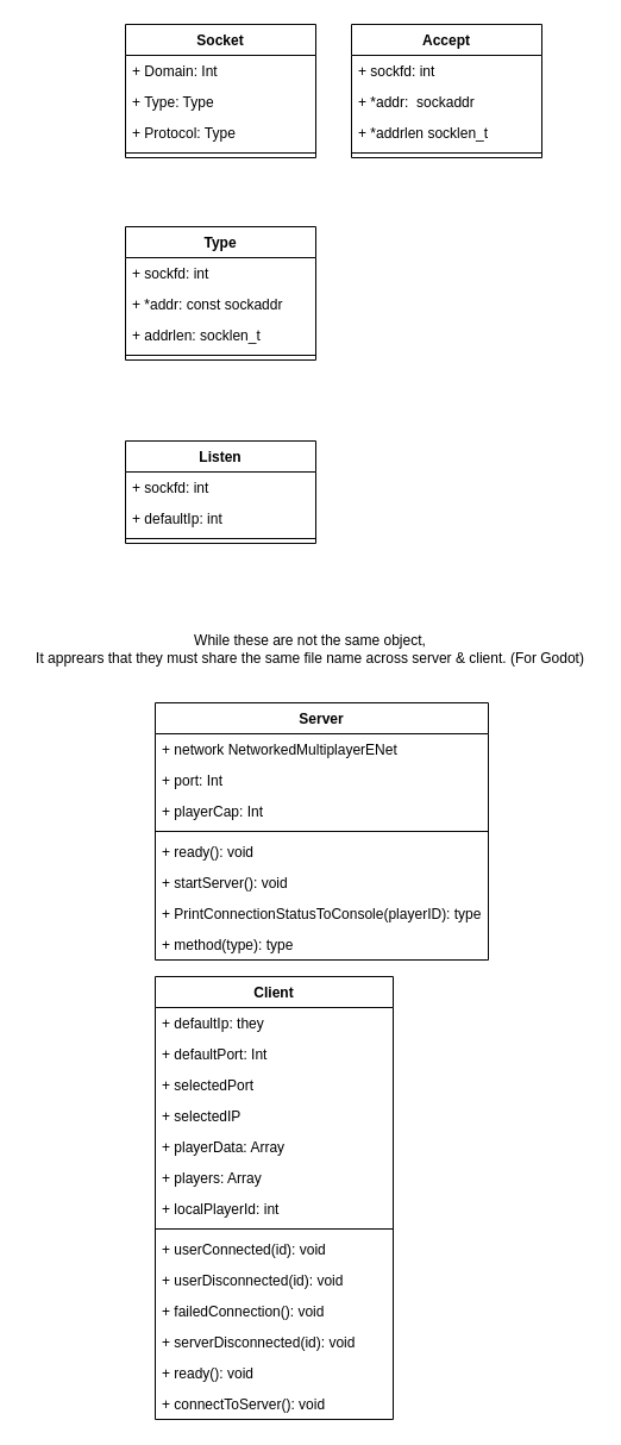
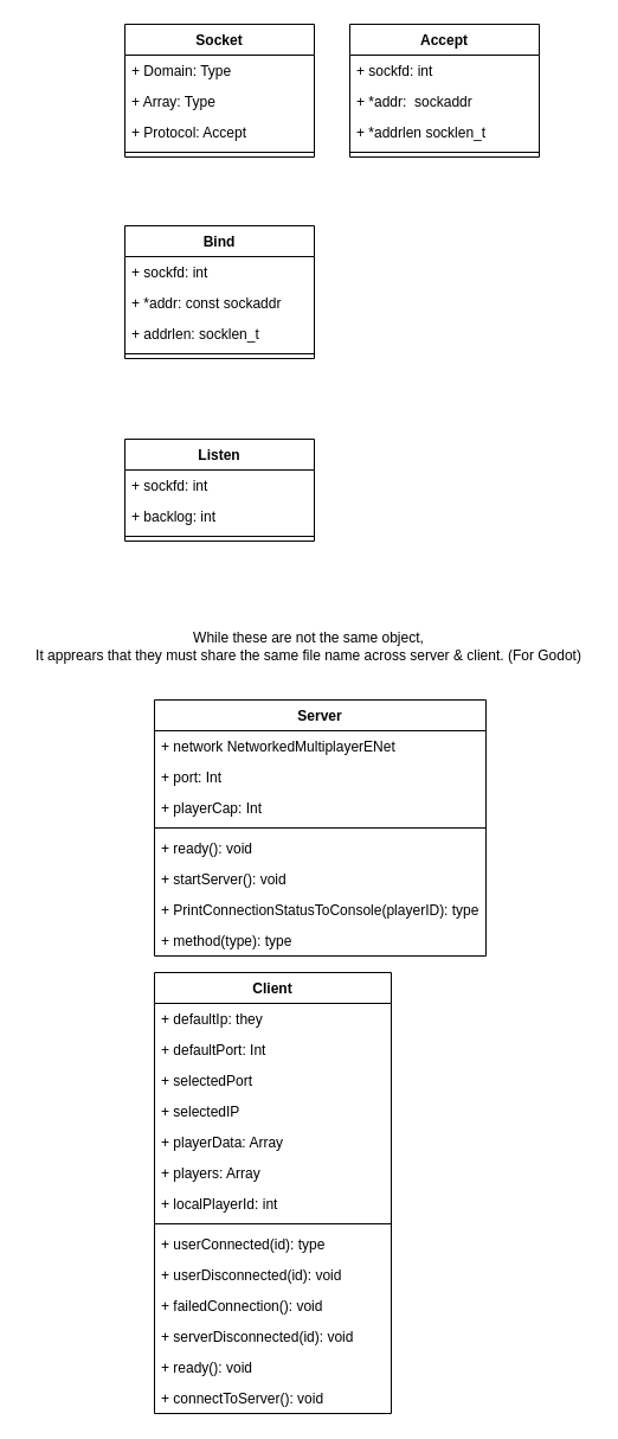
  <mxCell id="0" />
  <mxCell id="1" parent="0" />
  <mxCell id="2" value="Socket" style="swimlane;fontStyle=1;align=center;verticalAlign=top;childLayout=stackLayout;horizontal=1;startSize=26;horizontalStack=0;resizeParent=1;resizeParentMax=0;resizeLast=0;collapsible=1;marginBottom=0;" parent="1" vertex="1"><mxGeometry x="105" y="20" width="160" height="112" as="geometry" /></mxCell>
- <mxCell id="3" value="+ Domain: Int" style="text;strokeColor=none;fillColor=none;align=left;verticalAlign=top;spacingLeft=4;spacingRight=4;overflow=hidden;rotatable=0;points=[[0,0.5],[1,0.5]];portConstraint=eastwest;" parent="2" vertex="1"><mxGeometry y="26" width="160" height="26" as="geometry" /></mxCell>
- <mxCell id="4" value="+ Type: Type" style="text;strokeColor=none;fillColor=none;align=left;verticalAlign=top;spacingLeft=4;spacingRight=4;overflow=hidden;rotatable=0;points=[[0,0.5],[1,0.5]];portConstraint=eastwest;" parent="2" vertex="1"><mxGeometry y="52" width="160" height="26" as="geometry" /></mxCell>
- <mxCell id="5" value="+ Protocol: Type" style="text;strokeColor=none;fillColor=none;align=left;verticalAlign=top;spacingLeft=4;spacingRight=4;overflow=hidden;rotatable=0;points=[[0,0.5],[1,0.5]];portConstraint=eastwest;" parent="2" vertex="1"><mxGeometry y="78" width="160" height="26" as="geometry" /></mxCell>
+ <mxCell id="3" value="+ Domain: Type" style="text;strokeColor=none;fillColor=none;align=left;verticalAlign=top;spacingLeft=4;spacingRight=4;overflow=hidden;rotatable=0;points=[[0,0.5],[1,0.5]];portConstraint=eastwest;" parent="2" vertex="1"><mxGeometry y="26" width="160" height="26" as="geometry" /></mxCell>
+ <mxCell id="4" value="+ Array: Type" style="text;strokeColor=none;fillColor=none;align=left;verticalAlign=top;spacingLeft=4;spacingRight=4;overflow=hidden;rotatable=0;points=[[0,0.5],[1,0.5]];portConstraint=eastwest;" parent="2" vertex="1"><mxGeometry y="52" width="160" height="26" as="geometry" /></mxCell>
+ <mxCell id="5" value="+ Protocol: Accept" style="text;strokeColor=none;fillColor=none;align=left;verticalAlign=top;spacingLeft=4;spacingRight=4;overflow=hidden;rotatable=0;points=[[0,0.5],[1,0.5]];portConstraint=eastwest;" parent="2" vertex="1"><mxGeometry y="78" width="160" height="26" as="geometry" /></mxCell>
  <mxCell id="6" value="" style="line;strokeWidth=1;fillColor=none;align=left;verticalAlign=middle;spacingTop=-1;spacingLeft=3;spacingRight=3;rotatable=0;labelPosition=right;points=[];portConstraint=eastwest;" parent="2" vertex="1"><mxGeometry y="104" width="160" height="8" as="geometry" /></mxCell>
- <mxCell id="7" value="Type" style="swimlane;fontStyle=1;align=center;verticalAlign=top;childLayout=stackLayout;horizontal=1;startSize=26;horizontalStack=0;resizeParent=1;resizeParentMax=0;resizeLast=0;collapsible=1;marginBottom=0;" parent="1" vertex="1"><mxGeometry x="105" y="190" width="160" height="112" as="geometry" /></mxCell>
+ <mxCell id="7" value="Bind" style="swimlane;fontStyle=1;align=center;verticalAlign=top;childLayout=stackLayout;horizontal=1;startSize=26;horizontalStack=0;resizeParent=1;resizeParentMax=0;resizeLast=0;collapsible=1;marginBottom=0;" parent="1" vertex="1"><mxGeometry x="105" y="190" width="160" height="112" as="geometry" /></mxCell>
  <mxCell id="8" value="+ sockfd: int" style="text;strokeColor=none;fillColor=none;align=left;verticalAlign=top;spacingLeft=4;spacingRight=4;overflow=hidden;rotatable=0;points=[[0,0.5],[1,0.5]];portConstraint=eastwest;" parent="7" vertex="1"><mxGeometry y="26" width="160" height="26" as="geometry" /></mxCell>
  <mxCell id="9" value="+ *addr: const sockaddr&#10;" style="text;strokeColor=none;fillColor=none;align=left;verticalAlign=top;spacingLeft=4;spacingRight=4;overflow=hidden;rotatable=0;points=[[0,0.5],[1,0.5]];portConstraint=eastwest;" parent="7" vertex="1"><mxGeometry y="52" width="160" height="26" as="geometry" /></mxCell>
  <mxCell id="10" value="+ addrlen: socklen_t" style="text;strokeColor=none;fillColor=none;align=left;verticalAlign=top;spacingLeft=4;spacingRight=4;overflow=hidden;rotatable=0;points=[[0,0.5],[1,0.5]];portConstraint=eastwest;" parent="7" vertex="1"><mxGeometry y="78" width="160" height="26" as="geometry" /></mxCell>
  <mxCell id="11" value="" style="line;strokeWidth=1;fillColor=none;align=left;verticalAlign=middle;spacingTop=-1;spacingLeft=3;spacingRight=3;rotatable=0;labelPosition=right;points=[];portConstraint=eastwest;" parent="7" vertex="1"><mxGeometry y="104" width="160" height="8" as="geometry" /></mxCell>
  <mxCell id="12" value="Listen" style="swimlane;fontStyle=1;align=center;verticalAlign=top;childLayout=stackLayout;horizontal=1;startSize=26;horizontalStack=0;resizeParent=1;resizeParentMax=0;resizeLast=0;collapsible=1;marginBottom=0;" parent="1" vertex="1"><mxGeometry x="105" y="370" width="160" height="86" as="geometry" /></mxCell>
  <mxCell id="13" value="+ sockfd: int" style="text;strokeColor=none;fillColor=none;align=left;verticalAlign=top;spacingLeft=4;spacingRight=4;overflow=hidden;rotatable=0;points=[[0,0.5],[1,0.5]];portConstraint=eastwest;" parent="12" vertex="1"><mxGeometry y="26" width="160" height="26" as="geometry" /></mxCell>
- <mxCell id="14" value="+ defaultIp: int" style="text;strokeColor=none;fillColor=none;align=left;verticalAlign=top;spacingLeft=4;spacingRight=4;overflow=hidden;rotatable=0;points=[[0,0.5],[1,0.5]];portConstraint=eastwest;" parent="12" vertex="1"><mxGeometry y="52" width="160" height="26" as="geometry" /></mxCell>
+ <mxCell id="14" value="+ backlog: int" style="text;strokeColor=none;fillColor=none;align=left;verticalAlign=top;spacingLeft=4;spacingRight=4;overflow=hidden;rotatable=0;points=[[0,0.5],[1,0.5]];portConstraint=eastwest;" parent="12" vertex="1"><mxGeometry y="52" width="160" height="26" as="geometry" /></mxCell>
  <mxCell id="15" value="" style="line;strokeWidth=1;fillColor=none;align=left;verticalAlign=middle;spacingTop=-1;spacingLeft=3;spacingRight=3;rotatable=0;labelPosition=right;points=[];portConstraint=eastwest;" parent="12" vertex="1"><mxGeometry y="78" width="160" height="8" as="geometry" /></mxCell>
  <mxCell id="16" value="Accept" style="swimlane;fontStyle=1;align=center;verticalAlign=top;childLayout=stackLayout;horizontal=1;startSize=26;horizontalStack=0;resizeParent=1;resizeParentMax=0;resizeLast=0;collapsible=1;marginBottom=0;" parent="1" vertex="1"><mxGeometry x="295" y="20" width="160" height="112" as="geometry" /></mxCell>
  <mxCell id="17" value="+ sockfd: int" style="text;strokeColor=none;fillColor=none;align=left;verticalAlign=top;spacingLeft=4;spacingRight=4;overflow=hidden;rotatable=0;points=[[0,0.5],[1,0.5]];portConstraint=eastwest;" parent="16" vertex="1"><mxGeometry y="26" width="160" height="26" as="geometry" /></mxCell>
  <mxCell id="18" value="+ *addr:  sockaddr" style="text;strokeColor=none;fillColor=none;align=left;verticalAlign=top;spacingLeft=4;spacingRight=4;overflow=hidden;rotatable=0;points=[[0,0.5],[1,0.5]];portConstraint=eastwest;" parent="16" vertex="1"><mxGeometry y="52" width="160" height="26" as="geometry" /></mxCell>
  <mxCell id="19" value="+ *addrlen socklen_t " style="text;strokeColor=none;fillColor=none;align=left;verticalAlign=top;spacingLeft=4;spacingRight=4;overflow=hidden;rotatable=0;points=[[0,0.5],[1,0.5]];portConstraint=eastwest;" parent="16" vertex="1"><mxGeometry y="78" width="160" height="26" as="geometry" /></mxCell>
  <mxCell id="20" value="" style="line;strokeWidth=1;fillColor=none;align=left;verticalAlign=middle;spacingTop=-1;spacingLeft=3;spacingRight=3;rotatable=0;labelPosition=right;points=[];portConstraint=eastwest;" parent="16" vertex="1"><mxGeometry y="104" width="160" height="8" as="geometry" /></mxCell>
  <mxCell id="21" value="Client" style="swimlane;fontStyle=1;align=center;verticalAlign=top;childLayout=stackLayout;horizontal=1;startSize=26;horizontalStack=0;resizeParent=1;resizeParentMax=0;resizeLast=0;collapsible=1;marginBottom=0;" parent="1" vertex="1"><mxGeometry x="130" y="820" width="200" height="372" as="geometry" /></mxCell>
  <mxCell id="22" value="+ defaultIp: they&#10;" style="text;strokeColor=none;fillColor=none;align=left;verticalAlign=top;spacingLeft=4;spacingRight=4;overflow=hidden;rotatable=0;points=[[0,0.5],[1,0.5]];portConstraint=eastwest;" parent="21" vertex="1"><mxGeometry y="26" width="200" height="26" as="geometry" /></mxCell>
  <mxCell id="23" value="+ defaultPort: Int" style="text;strokeColor=none;fillColor=none;align=left;verticalAlign=top;spacingLeft=4;spacingRight=4;overflow=hidden;rotatable=0;points=[[0,0.5],[1,0.5]];portConstraint=eastwest;" parent="21" vertex="1"><mxGeometry y="52" width="200" height="26" as="geometry" /></mxCell>
  <mxCell id="24" value="+ selectedPort" style="text;strokeColor=none;fillColor=none;align=left;verticalAlign=top;spacingLeft=4;spacingRight=4;overflow=hidden;rotatable=0;points=[[0,0.5],[1,0.5]];portConstraint=eastwest;" parent="21" vertex="1"><mxGeometry y="78" width="200" height="26" as="geometry" /></mxCell>
  <mxCell id="25" value="+ selectedIP" style="text;strokeColor=none;fillColor=none;align=left;verticalAlign=top;spacingLeft=4;spacingRight=4;overflow=hidden;rotatable=0;points=[[0,0.5],[1,0.5]];portConstraint=eastwest;" parent="21" vertex="1"><mxGeometry y="104" width="200" height="26" as="geometry" /></mxCell>
  <mxCell id="26" value="+ playerData: Array&#10;" style="text;strokeColor=none;fillColor=none;align=left;verticalAlign=top;spacingLeft=4;spacingRight=4;overflow=hidden;rotatable=0;points=[[0,0.5],[1,0.5]];portConstraint=eastwest;" parent="21" vertex="1"><mxGeometry y="130" width="200" height="26" as="geometry" /></mxCell>
  <mxCell id="27" value="+ players: Array&#10;" style="text;strokeColor=none;fillColor=none;align=left;verticalAlign=top;spacingLeft=4;spacingRight=4;overflow=hidden;rotatable=0;points=[[0,0.5],[1,0.5]];portConstraint=eastwest;" parent="21" vertex="1"><mxGeometry y="156" width="200" height="26" as="geometry" /></mxCell>
  <mxCell id="28" value="+ localPlayerId: int&#10;" style="text;strokeColor=none;fillColor=none;align=left;verticalAlign=top;spacingLeft=4;spacingRight=4;overflow=hidden;rotatable=0;points=[[0,0.5],[1,0.5]];portConstraint=eastwest;" parent="21" vertex="1"><mxGeometry y="182" width="200" height="26" as="geometry" /></mxCell>
  <mxCell id="29" value="" style="line;strokeWidth=1;fillColor=none;align=left;verticalAlign=middle;spacingTop=-1;spacingLeft=3;spacingRight=3;rotatable=0;labelPosition=right;points=[];portConstraint=eastwest;" parent="21" vertex="1"><mxGeometry y="208" width="200" height="8" as="geometry" /></mxCell>
- <mxCell id="30" value="+ userConnected(id): void" style="text;strokeColor=none;fillColor=none;align=left;verticalAlign=top;spacingLeft=4;spacingRight=4;overflow=hidden;rotatable=0;points=[[0,0.5],[1,0.5]];portConstraint=eastwest;" parent="21" vertex="1"><mxGeometry y="216" width="200" height="26" as="geometry" /></mxCell>
+ <mxCell id="30" value="+ userConnected(id): type" style="text;strokeColor=none;fillColor=none;align=left;verticalAlign=top;spacingLeft=4;spacingRight=4;overflow=hidden;rotatable=0;points=[[0,0.5],[1,0.5]];portConstraint=eastwest;" parent="21" vertex="1"><mxGeometry y="216" width="200" height="26" as="geometry" /></mxCell>
  <mxCell id="31" value="+ userDisconnected(id): void" style="text;strokeColor=none;fillColor=none;align=left;verticalAlign=top;spacingLeft=4;spacingRight=4;overflow=hidden;rotatable=0;points=[[0,0.5],[1,0.5]];portConstraint=eastwest;" parent="21" vertex="1"><mxGeometry y="242" width="200" height="26" as="geometry" /></mxCell>
  <mxCell id="32" value="+ failedConnection(): void" style="text;strokeColor=none;fillColor=none;align=left;verticalAlign=top;spacingLeft=4;spacingRight=4;overflow=hidden;rotatable=0;points=[[0,0.5],[1,0.5]];portConstraint=eastwest;" parent="21" vertex="1"><mxGeometry y="268" width="200" height="26" as="geometry" /></mxCell>
  <mxCell id="33" value="+ serverDisconnected(id): void&#10;" style="text;strokeColor=none;fillColor=none;align=left;verticalAlign=top;spacingLeft=4;spacingRight=4;overflow=hidden;rotatable=0;points=[[0,0.5],[1,0.5]];portConstraint=eastwest;" parent="21" vertex="1"><mxGeometry y="294" width="200" height="26" as="geometry" /></mxCell>
  <mxCell id="34" value="+ ready(): void&#10;" style="text;strokeColor=none;fillColor=none;align=left;verticalAlign=top;spacingLeft=4;spacingRight=4;overflow=hidden;rotatable=0;points=[[0,0.5],[1,0.5]];portConstraint=eastwest;" parent="21" vertex="1"><mxGeometry y="320" width="200" height="26" as="geometry" /></mxCell>
  <mxCell id="35" value="+ connectToServer(): void&#10;" style="text;strokeColor=none;fillColor=none;align=left;verticalAlign=top;spacingLeft=4;spacingRight=4;overflow=hidden;rotatable=0;points=[[0,0.5],[1,0.5]];portConstraint=eastwest;" parent="21" vertex="1"><mxGeometry y="346" width="200" height="26" as="geometry" /></mxCell>
  <mxCell id="36" value="Server" style="swimlane;fontStyle=1;align=center;verticalAlign=top;childLayout=stackLayout;horizontal=1;startSize=26;horizontalStack=0;resizeParent=1;resizeParentMax=0;resizeLast=0;collapsible=1;marginBottom=0;" parent="1" vertex="1"><mxGeometry x="130" y="590" width="280" height="216" as="geometry" /></mxCell>
  <mxCell id="37" value="+ network NetworkedMultiplayerENet" style="text;strokeColor=none;fillColor=none;align=left;verticalAlign=top;spacingLeft=4;spacingRight=4;overflow=hidden;rotatable=0;points=[[0,0.5],[1,0.5]];portConstraint=eastwest;" parent="36" vertex="1"><mxGeometry y="26" width="280" height="26" as="geometry" /></mxCell>
  <mxCell id="38" value="+ port: Int" style="text;strokeColor=none;fillColor=none;align=left;verticalAlign=top;spacingLeft=4;spacingRight=4;overflow=hidden;rotatable=0;points=[[0,0.5],[1,0.5]];portConstraint=eastwest;" parent="36" vertex="1"><mxGeometry y="52" width="280" height="26" as="geometry" /></mxCell>
  <mxCell id="39" value="+ playerCap: Int" style="text;strokeColor=none;fillColor=none;align=left;verticalAlign=top;spacingLeft=4;spacingRight=4;overflow=hidden;rotatable=0;points=[[0,0.5],[1,0.5]];portConstraint=eastwest;" parent="36" vertex="1"><mxGeometry y="78" width="280" height="26" as="geometry" /></mxCell>
  <mxCell id="40" value="" style="line;strokeWidth=1;fillColor=none;align=left;verticalAlign=middle;spacingTop=-1;spacingLeft=3;spacingRight=3;rotatable=0;labelPosition=right;points=[];portConstraint=eastwest;" parent="36" vertex="1"><mxGeometry y="104" width="280" height="8" as="geometry" /></mxCell>
  <mxCell id="41" value="+ ready(): void" style="text;strokeColor=none;fillColor=none;align=left;verticalAlign=top;spacingLeft=4;spacingRight=4;overflow=hidden;rotatable=0;points=[[0,0.5],[1,0.5]];portConstraint=eastwest;" parent="36" vertex="1"><mxGeometry y="112" width="280" height="26" as="geometry" /></mxCell>
  <mxCell id="42" value="+ startServer(): void&#10;" style="text;strokeColor=none;fillColor=none;align=left;verticalAlign=top;spacingLeft=4;spacingRight=4;overflow=hidden;rotatable=0;points=[[0,0.5],[1,0.5]];portConstraint=eastwest;" parent="36" vertex="1"><mxGeometry y="138" width="280" height="26" as="geometry" /></mxCell>
  <mxCell id="43" value="+ PrintConnectionStatusToConsole(playerID): type" style="text;strokeColor=none;fillColor=none;align=left;verticalAlign=top;spacingLeft=4;spacingRight=4;overflow=hidden;rotatable=0;points=[[0,0.5],[1,0.5]];portConstraint=eastwest;" parent="36" vertex="1"><mxGeometry y="164" width="280" height="26" as="geometry" /></mxCell>
  <mxCell id="44" value="+ method(type): type" style="text;strokeColor=none;fillColor=none;align=left;verticalAlign=top;spacingLeft=4;spacingRight=4;overflow=hidden;rotatable=0;points=[[0,0.5],[1,0.5]];portConstraint=eastwest;" parent="36" vertex="1"><mxGeometry y="190" width="280" height="26" as="geometry" /></mxCell>
  <mxCell id="45" value="While these are not the same object, &lt;br&gt;It apprears that they must share the same file name across server &amp;amp; client. (For Godot)" style="text;html=1;align=center;verticalAlign=middle;resizable=0;points=[];autosize=1;" parent="1" vertex="1"><mxGeometry x="20" y="530" width="480" height="30" as="geometry" /></mxCell>
